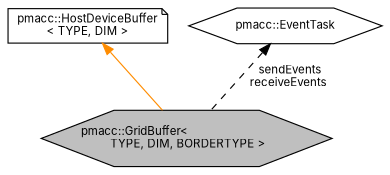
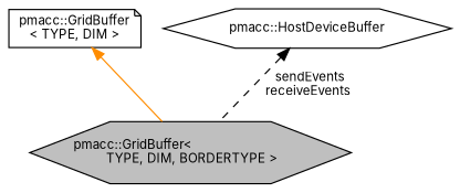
  digraph {
    fontname=Inter
    node [color=black fillcolor=white fontname=Inter fontsize=10 shape=hexagon style=filled]
    edge [dir=back fontname=Inter fontsize=10 labelfontname=Helvetica labelfontsize=10]
    n1 [fillcolor=grey75 fontcolor=black height=0.2 label="pmacc::GridBuffer\<\l TYPE, DIM, BORDERTYPE \>" width=0.4]
-   n2 [height=0.2 label="pmacc::HostDeviceBuffer\l\< TYPE, DIM \>" shape=note width=0.4]
-   n3 [height=0.2 label="pmacc::EventTask" width=0.4]
+   n2 [height=0.2 label="pmacc::GridBuffer\l\< TYPE, DIM \>" shape=note width=0.4]
+   n3 [height=0.2 label="pmacc::HostDeviceBuffer" width=0.4]
    n2 -> n1 [color=darkorange style=solid]
    n3 -> n1 [color=black label=" sendEvents\nreceiveEvents" style=dashed]
  }
